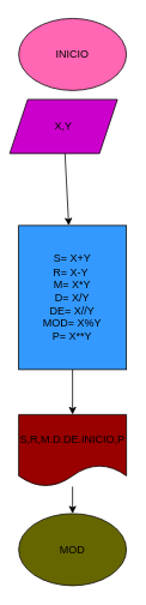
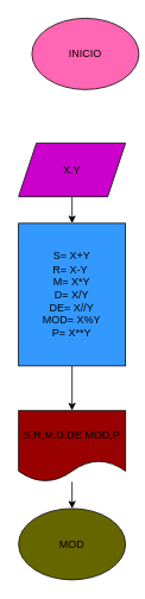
  <mxCell id="0" />
  <mxCell id="1" parent="0" />
- <mxCell id="2" value="INICIO" style="ellipse;whiteSpace=wrap;html=1;fillColor=#FF66B3;" vertex="1" parent="1"><mxGeometry x="20" y="20" width="120" height="80" as="geometry" /></mxCell>
+ <mxCell id="2" value="INICIO" style="ellipse;whiteSpace=wrap;html=1;fillColor=#FF66B3;" vertex="1" parent="1"><mxGeometry x="35" y="20" width="120" height="80" as="geometry" /></mxCell>
  <mxCell id="3" value="" style="edgeStyle=none;html=1;" edge="1" parent="1" source="4" target="6"><mxGeometry relative="1" as="geometry" /></mxCell>
- <mxCell id="4" value="X,Y" style="shape=parallelogram;perimeter=parallelogramPerimeter;whiteSpace=wrap;html=1;fixedSize=1;fillColor=#CC00CC;" vertex="1" parent="1"><mxGeometry x="10" y="110" width="120" height="60" as="geometry" /></mxCell>
+ <mxCell id="4" value="X,Y" style="shape=parallelogram;perimeter=parallelogramPerimeter;whiteSpace=wrap;html=1;fixedSize=1;fillColor=#CC00CC;" vertex="1" parent="1"><mxGeometry x="20" y="160" width="120" height="60" as="geometry" /></mxCell>
  <mxCell id="5" value="" style="edgeStyle=none;html=1;" edge="1" parent="1" source="6" target="8"><mxGeometry relative="1" as="geometry" /></mxCell>
  <mxCell id="6" value="S= X+Y&lt;br&gt;R= X-Y&amp;nbsp;&lt;br&gt;M= X*Y&lt;br&gt;D= X/Y&lt;br&gt;DE= X//Y&lt;br&gt;MOD= X%Y&lt;br&gt;P= X**Y" style="rounded=0;whiteSpace=wrap;html=1;fillColor=#3399FF;" vertex="1" parent="1"><mxGeometry x="20" y="250" width="120" height="160" as="geometry" /></mxCell>
  <mxCell id="7" value="" style="edgeStyle=none;html=1;" edge="1" parent="1" source="8" target="9"><mxGeometry relative="1" as="geometry" /></mxCell>
- <mxCell id="8" value="S,R,M.D.DE.INICIO,P" style="shape=document;whiteSpace=wrap;html=1;boundedLbl=1;fillColor=#990000;" vertex="1" parent="1"><mxGeometry x="20" y="460" width="120" height="80" as="geometry" /></mxCell>
+ <mxCell id="8" value="S,R,M.D.DE.MOD,P" style="shape=document;whiteSpace=wrap;html=1;boundedLbl=1;fillColor=#990000;" vertex="1" parent="1"><mxGeometry x="20" y="460" width="120" height="80" as="geometry" /></mxCell>
  <mxCell id="9" value="MOD" style="ellipse;whiteSpace=wrap;html=1;fillColor=#666600;" vertex="1" parent="1"><mxGeometry x="20" y="570" width="120" height="80" as="geometry" /></mxCell>
